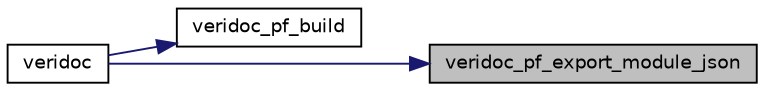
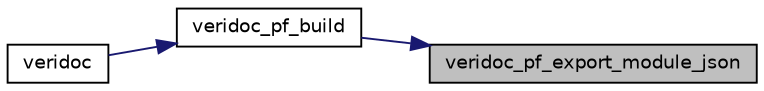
  digraph {
    fontname="DejaVu Sans"
    rankdir=RL
    node [color=black fillcolor=white fontname="DejaVu Sans" fontsize=10 shape=record style=filled]
    edge [color=midnightblue dir=back fontname="DejaVu Sans" fontsize=10 labelfontname=Helvetica labelfontsize=10 style=solid]
    n1 [fillcolor=grey75 fontcolor=black height=0.2 label=veridoc_pf_export_module_json width=0.4]
    n2 [height=0.2 label=veridoc_pf_build width=0.4]
    n3 [height=0.2 label=veridoc width=0.4]
-   n1 -> n3
+   n1 -> n2
    n2 -> n3
  }
